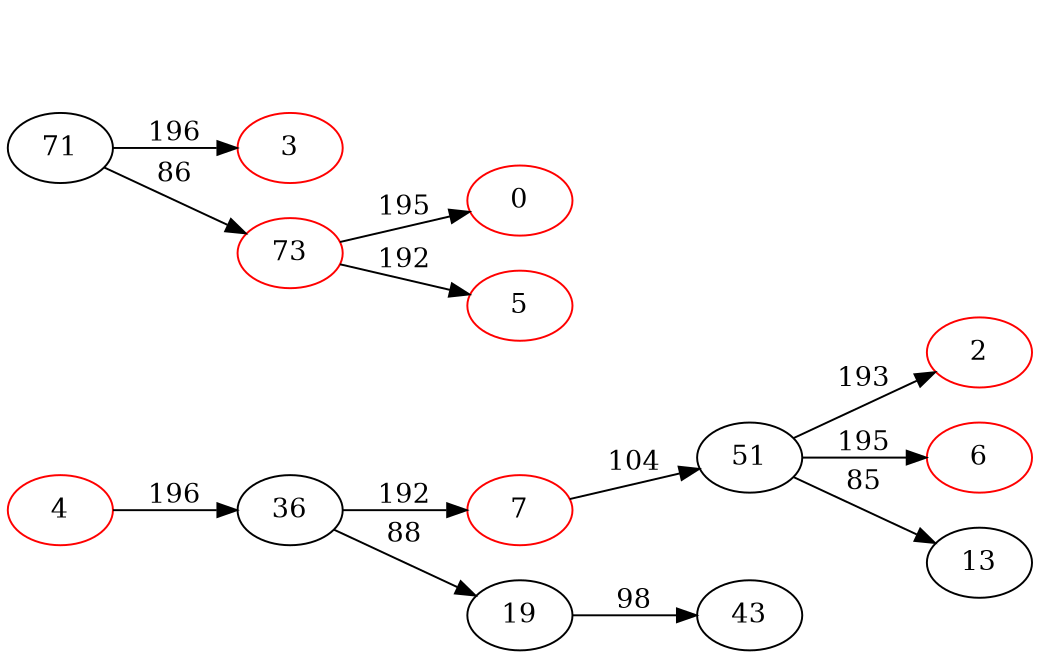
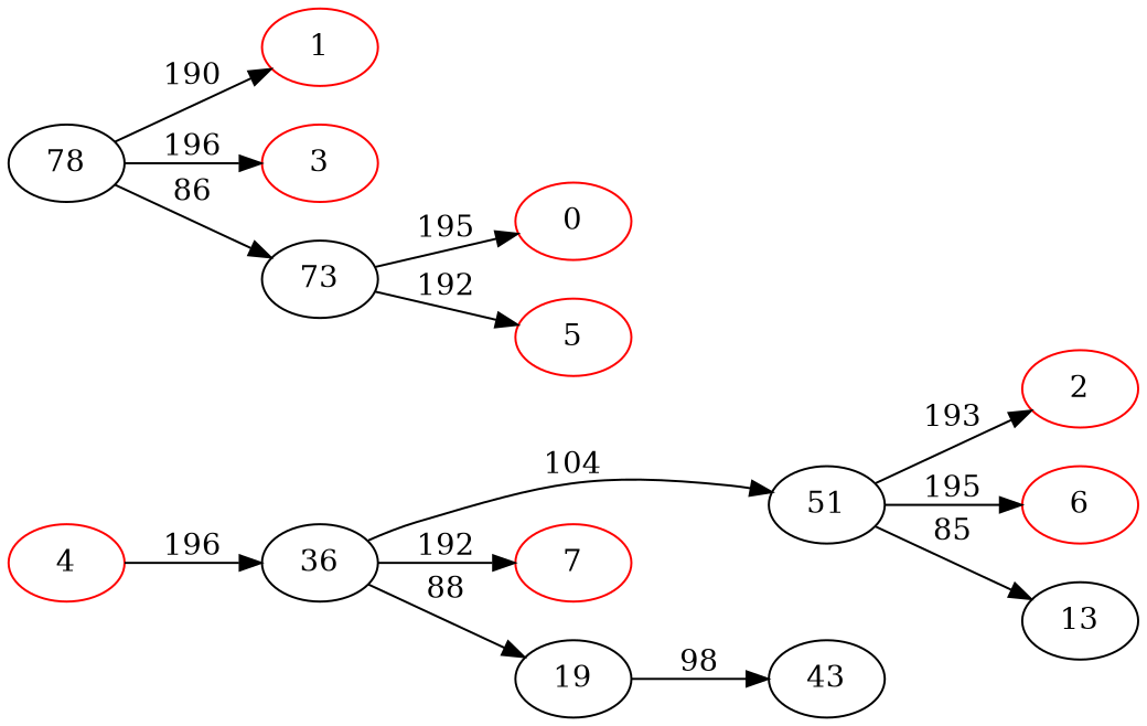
  digraph {
    rankdir=LR
    node [color=red]
    36 [color=black]
    4
    7
    19 [color=black]
    n5 [color=black label=51]
    43 [color=black]
    2
    6
    13 [color=black]
-   71 [color=black]
+   71 [color=black label=78]
+   1
    3
-   73
+   73 [color=black]
    0
    5
    36 -> 7 [label=192]
    36 -> 19 [label=88]
-   7 -> n5 [label=104]
+   36 -> n5 [label=104]
    4 -> 36 [label=196]
    19 -> 43 [label=98]
    n5 -> 2 [label=193]
    n5 -> 6 [label=195]
    n5 -> 13 [label=85]
+   71 -> 1 [label=190]
    71 -> 3 [label=196]
    71 -> 73 [label=86]
    73 -> 0 [label=195]
    73 -> 5 [label=192]
  }
